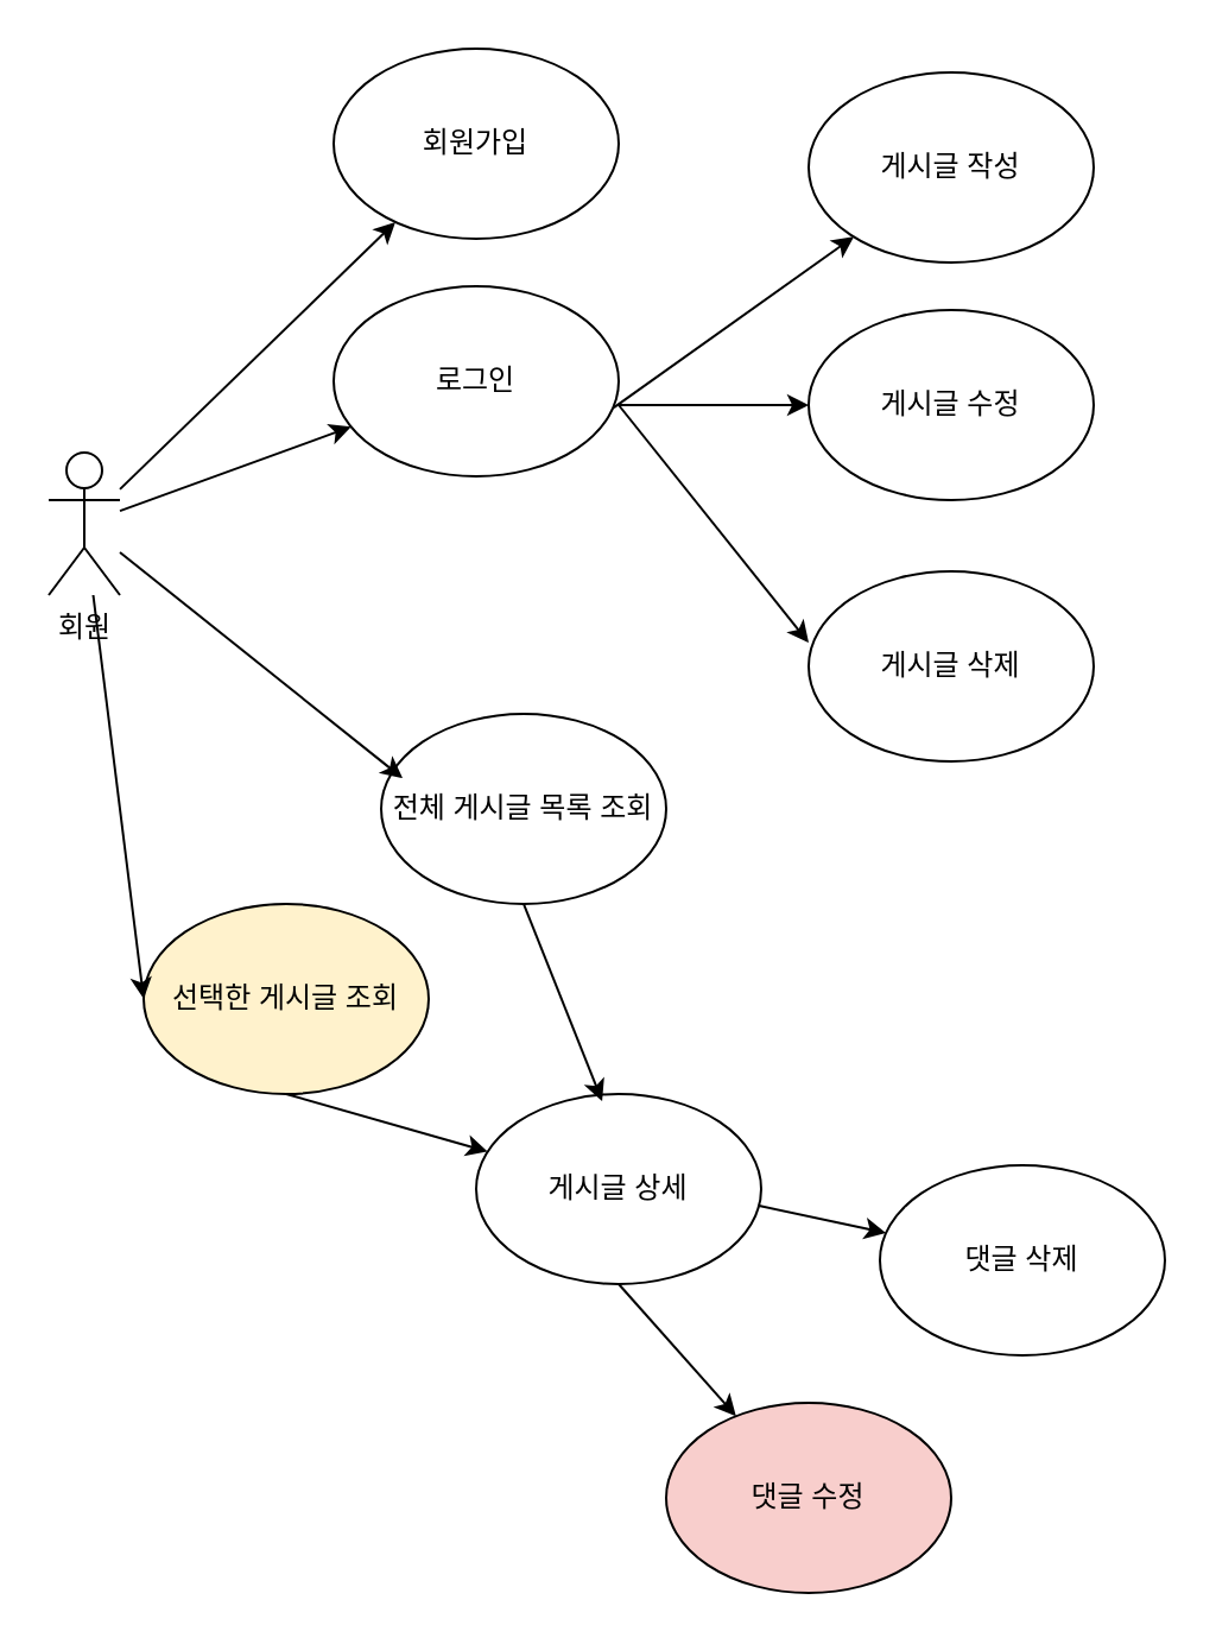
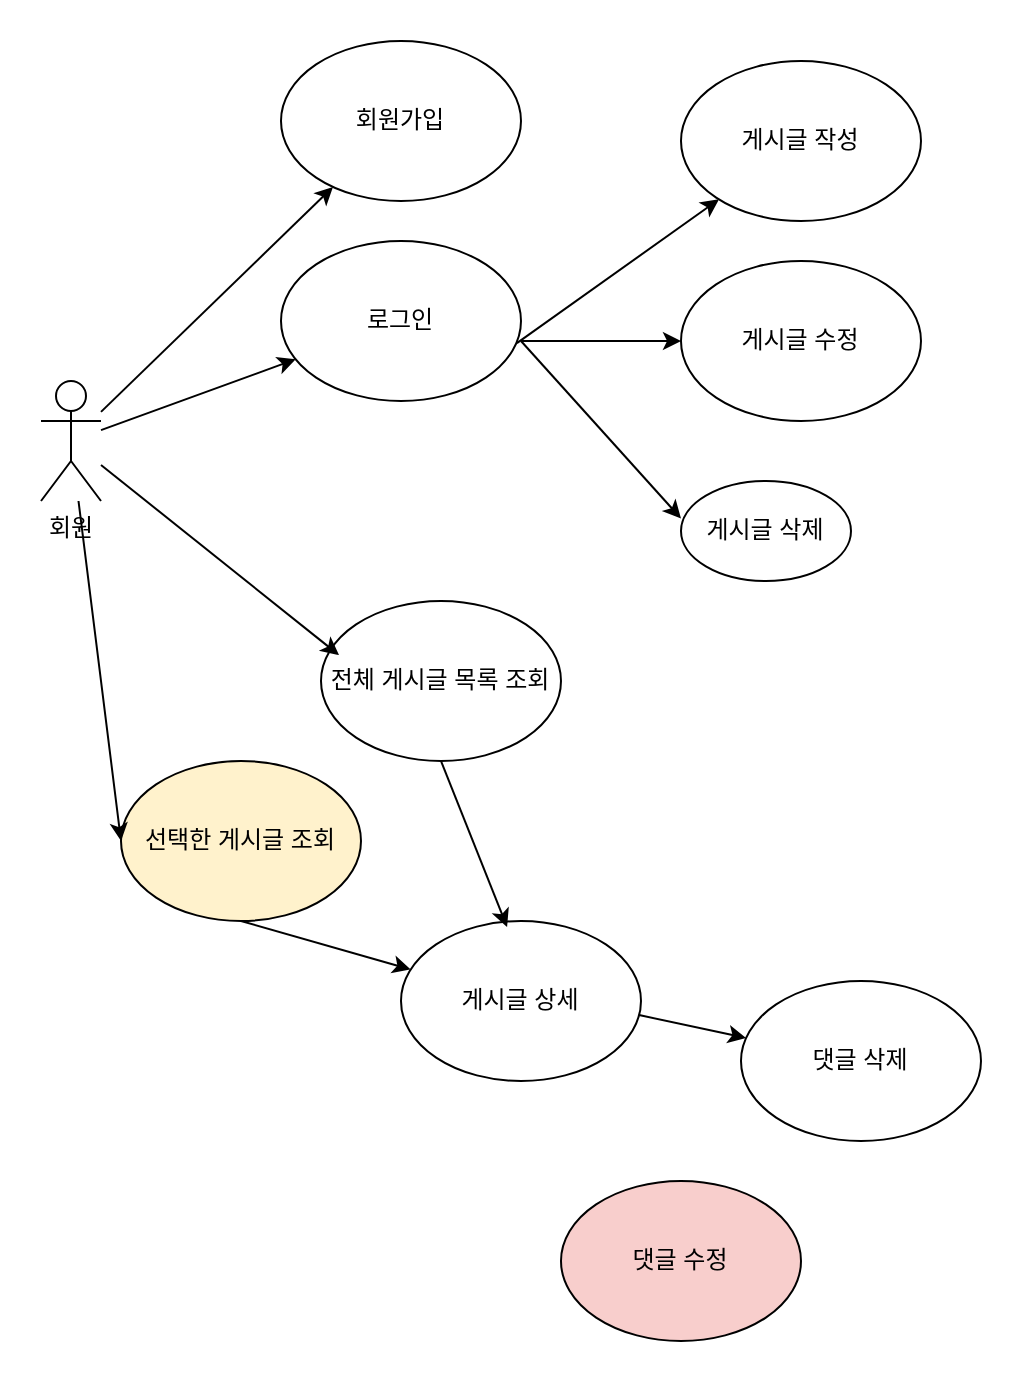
  <mxCell id="0" />
  <mxCell id="1" parent="0" />
  <mxCell id="2" value="회원" style="shape=umlActor;verticalLabelPosition=bottom;verticalAlign=top;html=1;outlineConnect=0;" vertex="1" parent="1"><mxGeometry x="20" y="190" width="30" height="60" as="geometry" /></mxCell>
  <mxCell id="3" value="회원가입" style="ellipse;whiteSpace=wrap;html=1;" vertex="1" parent="1"><mxGeometry x="140" y="20" width="120" height="80" as="geometry" /></mxCell>
  <mxCell id="4" value="전체 게시글 목록 조회" style="ellipse;whiteSpace=wrap;html=1;" vertex="1" parent="1"><mxGeometry x="160" y="300" width="120" height="80" as="geometry" /></mxCell>
  <mxCell id="5" value="게시글 작성" style="ellipse;whiteSpace=wrap;html=1;" vertex="1" parent="1"><mxGeometry x="340" y="30" width="120" height="80" as="geometry" /></mxCell>
  <mxCell id="6" value="선택한 게시글 조회" style="ellipse;whiteSpace=wrap;html=1;fillColor=#fff2cc;" vertex="1" parent="1"><mxGeometry x="60" y="380" width="120" height="80" as="geometry" /></mxCell>
  <mxCell id="7" value="게시글 수정" style="ellipse;whiteSpace=wrap;html=1;" vertex="1" parent="1"><mxGeometry x="340" y="130" width="120" height="80" as="geometry" /></mxCell>
- <mxCell id="8" value="게시글 삭제" style="ellipse;whiteSpace=wrap;html=1;" vertex="1" parent="1"><mxGeometry x="340" y="240" width="120" height="80" as="geometry" /></mxCell>
+ <mxCell id="8" value="게시글 삭제" style="ellipse;whiteSpace=wrap;html=1;" vertex="1" parent="1"><mxGeometry x="340" y="240" width="85" height="50" as="geometry" /></mxCell>
  <mxCell id="9" value="로그인" style="ellipse;whiteSpace=wrap;html=1;" vertex="1" parent="1"><mxGeometry x="140" y="120" width="120" height="80" as="geometry" /></mxCell>
  <mxCell id="10" value="댓글 수정" style="ellipse;whiteSpace=wrap;html=1;fillColor=#f8cecc;" vertex="1" parent="1"><mxGeometry x="280" y="590" width="120" height="80" as="geometry" /></mxCell>
  <mxCell id="11" value="댓글 삭제" style="ellipse;whiteSpace=wrap;html=1;" vertex="1" parent="1"><mxGeometry x="370" y="490" width="120" height="80" as="geometry" /></mxCell>
  <mxCell id="12" value="게시글 상세" style="ellipse;whiteSpace=wrap;html=1;" vertex="1" parent="1"><mxGeometry x="200" y="460" width="120" height="80" as="geometry" /></mxCell>
  <mxCell id="13" value="" style="endArrow=classic;html=1;rounded=0;" edge="1" parent="1" source="2" target="3"><mxGeometry width="50" height="50" relative="1" as="geometry"><mxPoint x="330" y="330" as="sourcePoint" /><mxPoint x="380" y="280" as="targetPoint" /></mxGeometry></mxCell>
  <mxCell id="14" value="" style="endArrow=classic;html=1;rounded=0;" edge="1" parent="1" source="2" target="9"><mxGeometry width="50" height="50" relative="1" as="geometry"><mxPoint x="330" y="330" as="sourcePoint" /><mxPoint x="380" y="280" as="targetPoint" /></mxGeometry></mxCell>
  <mxCell id="15" value="" style="endArrow=classic;html=1;rounded=0;entryX=0.075;entryY=0.338;entryDx=0;entryDy=0;entryPerimeter=0;" edge="1" parent="1" source="2" target="4"><mxGeometry width="50" height="50" relative="1" as="geometry"><mxPoint x="330" y="330" as="sourcePoint" /><mxPoint x="380" y="280" as="targetPoint" /></mxGeometry></mxCell>
  <mxCell id="16" value="" style="endArrow=classic;html=1;rounded=0;entryX=0;entryY=0.5;entryDx=0;entryDy=0;" edge="1" parent="1" source="2" target="6"><mxGeometry width="50" height="50" relative="1" as="geometry"><mxPoint x="330" y="330" as="sourcePoint" /><mxPoint x="380" y="280" as="targetPoint" /></mxGeometry></mxCell>
  <mxCell id="17" value="" style="endArrow=classic;html=1;rounded=0;exitX=0.983;exitY=0.638;exitDx=0;exitDy=0;exitPerimeter=0;" edge="1" parent="1" source="9" target="5"><mxGeometry width="50" height="50" relative="1" as="geometry"><mxPoint x="330" y="330" as="sourcePoint" /><mxPoint x="380" y="280" as="targetPoint" /></mxGeometry></mxCell>
  <mxCell id="18" value="" style="endArrow=classic;html=1;rounded=0;entryX=0;entryY=0.5;entryDx=0;entryDy=0;" edge="1" parent="1" target="7"><mxGeometry width="50" height="50" relative="1" as="geometry"><mxPoint x="260" y="170" as="sourcePoint" /><mxPoint x="380" y="280" as="targetPoint" /></mxGeometry></mxCell>
  <mxCell id="19" value="" style="endArrow=classic;html=1;rounded=0;exitX=1;exitY=0.625;exitDx=0;exitDy=0;exitPerimeter=0;entryX=0;entryY=0.375;entryDx=0;entryDy=0;entryPerimeter=0;" edge="1" parent="1" source="9" target="8"><mxGeometry width="50" height="50" relative="1" as="geometry"><mxPoint x="330" y="330" as="sourcePoint" /><mxPoint x="380" y="280" as="targetPoint" /></mxGeometry></mxCell>
  <mxCell id="20" value="" style="endArrow=classic;html=1;rounded=0;exitX=0.5;exitY=1;exitDx=0;exitDy=0;" edge="1" parent="1" source="6" target="12"><mxGeometry width="50" height="50" relative="1" as="geometry"><mxPoint x="330" y="330" as="sourcePoint" /><mxPoint x="380" y="280" as="targetPoint" /></mxGeometry></mxCell>
  <mxCell id="21" value="" style="endArrow=classic;html=1;rounded=0;exitX=0.5;exitY=1;exitDx=0;exitDy=0;entryX=0.442;entryY=0.038;entryDx=0;entryDy=0;entryPerimeter=0;" edge="1" parent="1" source="4" target="12"><mxGeometry width="50" height="50" relative="1" as="geometry"><mxPoint x="330" y="330" as="sourcePoint" /><mxPoint x="380" y="280" as="targetPoint" /></mxGeometry></mxCell>
  <mxCell id="22" value="" style="endArrow=classic;html=1;rounded=0;exitX=0.992;exitY=0.588;exitDx=0;exitDy=0;exitPerimeter=0;" edge="1" parent="1" source="12" target="11"><mxGeometry width="50" height="50" relative="1" as="geometry"><mxPoint x="330" y="330" as="sourcePoint" /><mxPoint x="380" y="280" as="targetPoint" /></mxGeometry></mxCell>
- <mxCell id="23" value="" style="endArrow=classic;html=1;rounded=0;exitX=0.5;exitY=1;exitDx=0;exitDy=0;" edge="1" parent="1" source="12" target="10"><mxGeometry width="50" height="50" relative="1" as="geometry"><mxPoint x="330" y="330" as="sourcePoint" /><mxPoint x="380" y="280" as="targetPoint" /></mxGeometry></mxCell>
